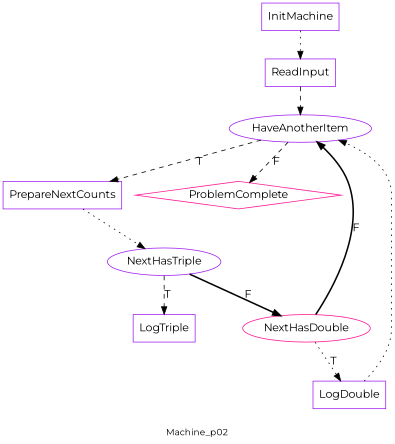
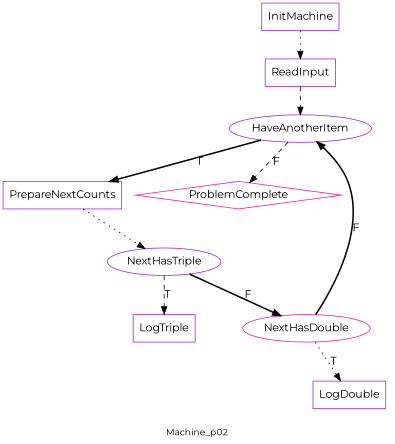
  digraph {
    fontname=Montserrat
    fontsize=12
    label=Machine_p02
    node [color=purple fontname=Montserrat shape=box]
    edge [fontname=Montserrat style=dotted]
    InitMachine
    ReadInput
    HaveAnotherItem [shape=ellipse]
    PrepareNextCounts
    ProblemComplete [color=deeppink shape=diamond]
    NextHasTriple [shape=ellipse]
    LogTriple
    NextHasDouble [color=deeppink shape=ellipse]
    LogDouble
    InitMachine -> ReadInput
    ReadInput -> HaveAnotherItem [style=dashed]
-   HaveAnotherItem -> PrepareNextCounts [label=T style=dashed]
+   HaveAnotherItem -> PrepareNextCounts [label=T style=bold]
    HaveAnotherItem -> ProblemComplete [label=F style=dashed]
    PrepareNextCounts -> NextHasTriple
    NextHasTriple -> LogTriple [label=T style=dashed]
    NextHasTriple -> NextHasDouble [label=F style=bold]
    NextHasDouble -> HaveAnotherItem [label=F style=bold]
    NextHasDouble -> LogDouble [label=T]
-   LogDouble -> HaveAnotherItem
  }
